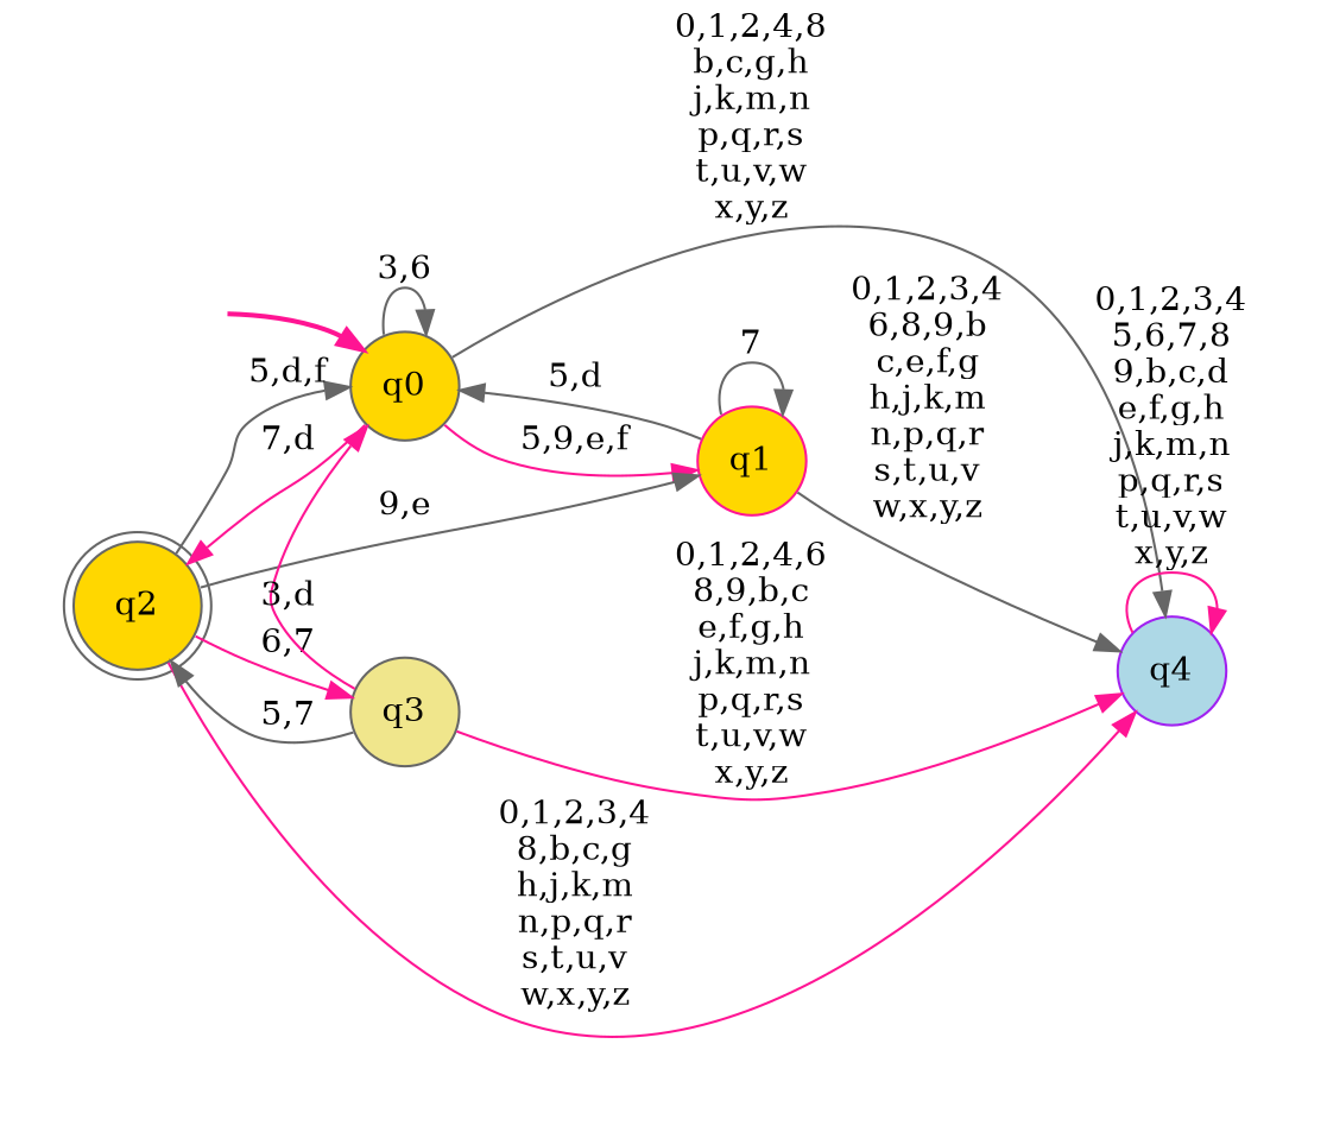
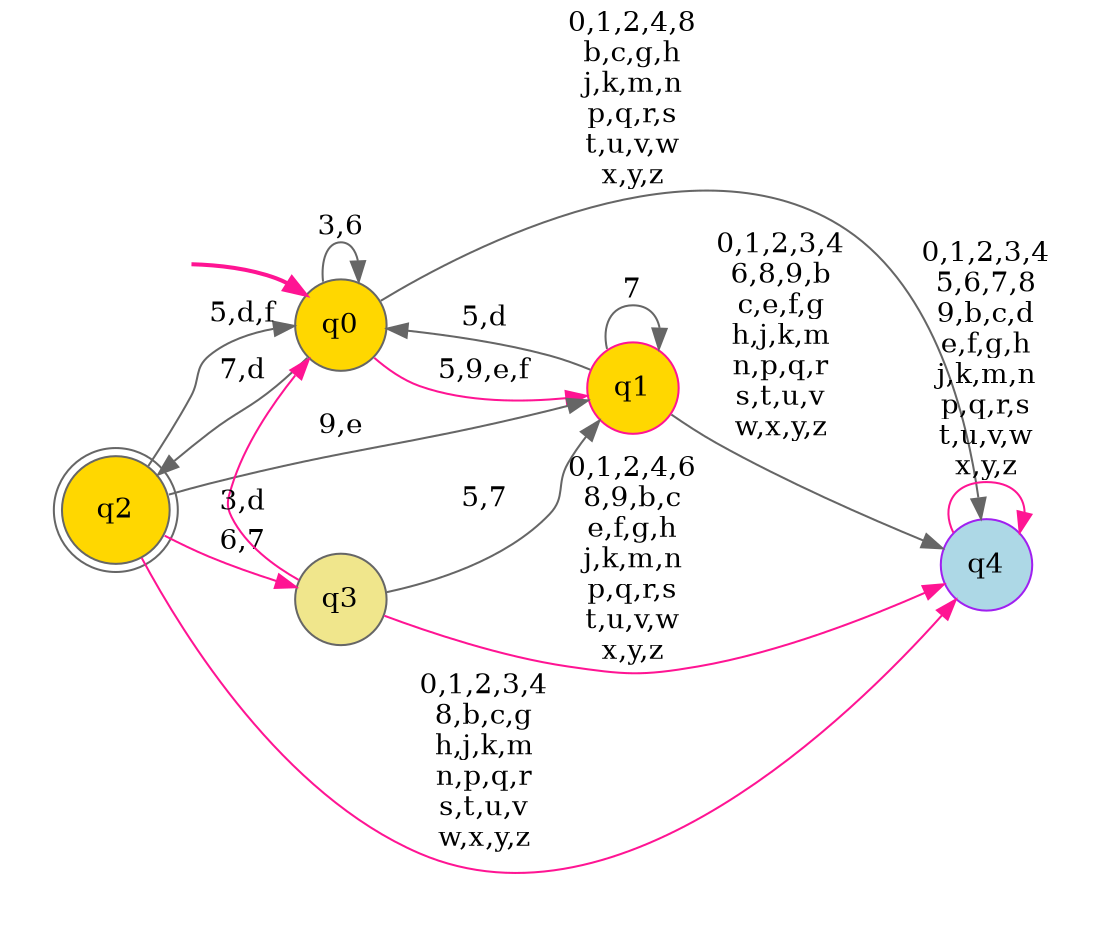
  digraph {
    rankdir=LR
    node [shape=circle style=filled color=gray40 fillcolor=gold]
    edge [color=deeppink]
    __start0 [height=0 shape=none style=invis width=0 color="" fillcolor=""]
    n2 [label=q0]
    n3 [color=deeppink label=q1]
    n4 [label=q2 shape=doublecircle style="rounded,filled"]
    n5 [color=purple fillcolor=lightblue label=q4]
    n6 [fillcolor=khaki label=q3]
    subgraph cluster_1 {
      nodesep=0.15
      ranksep=0.15
      style=invis
      __start0
      n2
    }
    __start0 -> n2 [penwidth=2]
    n2 -> n2 [color=gray40 label="3,6"]
    n2 -> n3 [label="5,9,e,f"]
-   n2 -> n4 [label="7,d"]
+   n2 -> n4 [color=gray40 label="7,d"]
    n2 -> n5 [color=gray40 label="0,1,2,4,8\nb,c,g,h\nj,k,m,n\np,q,r,s\nt,u,v,w\nx,y,z"]
    n3 -> n2 [color=gray40 label="5,d"]
    n3 -> n3 [color=gray40 label=7]
    n3 -> n5 [color=gray40 label="0,1,2,3,4\n6,8,9,b\nc,e,f,g\nh,j,k,m\nn,p,q,r\ns,t,u,v\nw,x,y,z"]
    n4 -> n2 [color=gray40 label="5,d,f"]
    n4 -> n3 [color=gray40 label="9,e"]
    n4 -> n5 [label="0,1,2,3,4\n8,b,c,g\nh,j,k,m\nn,p,q,r\ns,t,u,v\nw,x,y,z"]
    n4 -> n6 [label="6,7"]
    n5 -> n5 [label="0,1,2,3,4\n5,6,7,8\n9,b,c,d\ne,f,g,h\nj,k,m,n\np,q,r,s\nt,u,v,w\nx,y,z"]
    n6 -> n2 [label="3,d"]
-   n6 -> n4 [color=gray40 label="5,7"]
+   n6 -> n3 [color=gray40 label="5,7"]
    n6 -> n5 [label="0,1,2,4,6\n8,9,b,c\ne,f,g,h\nj,k,m,n\np,q,r,s\nt,u,v,w\nx,y,z"]
  }
